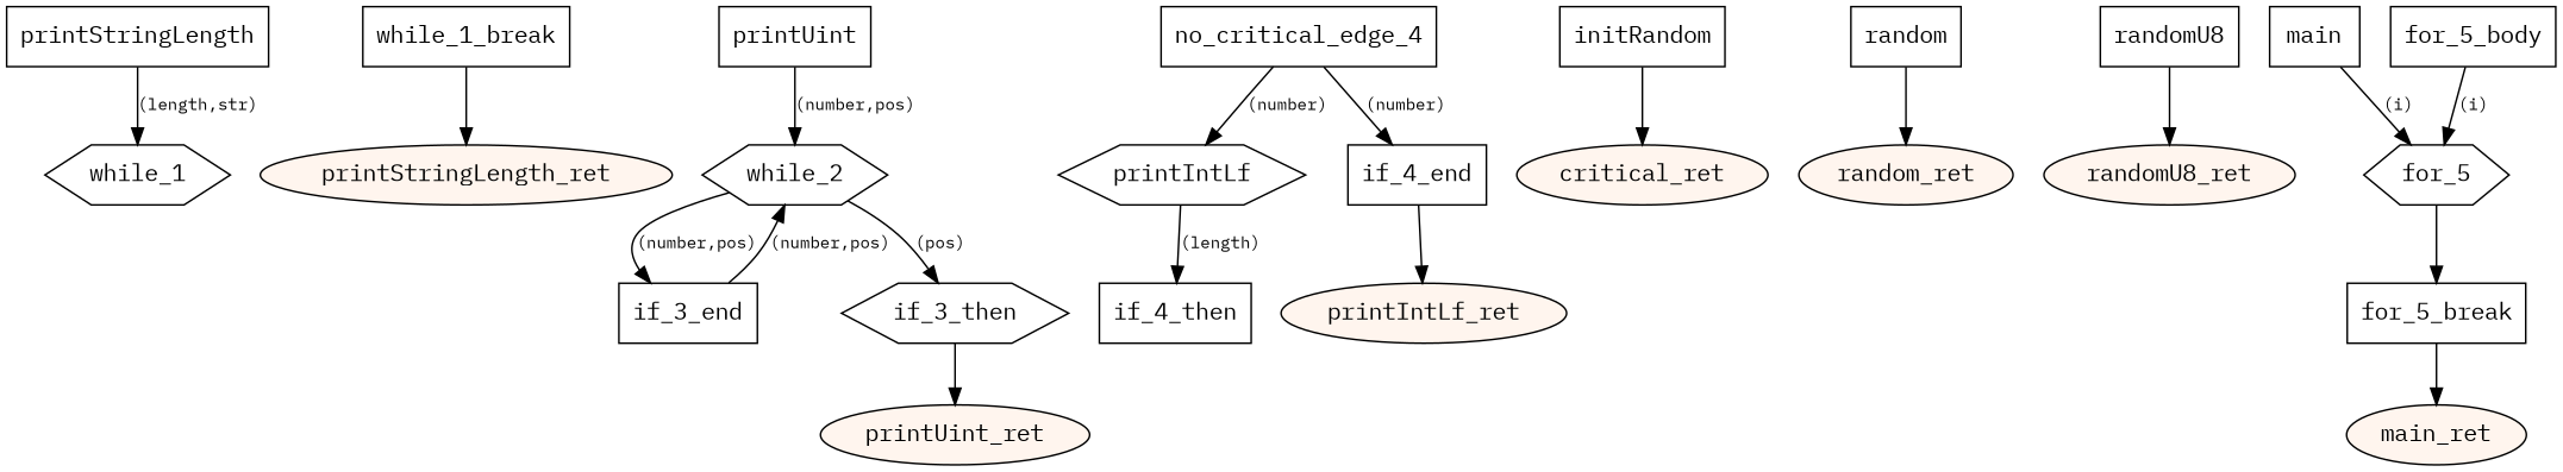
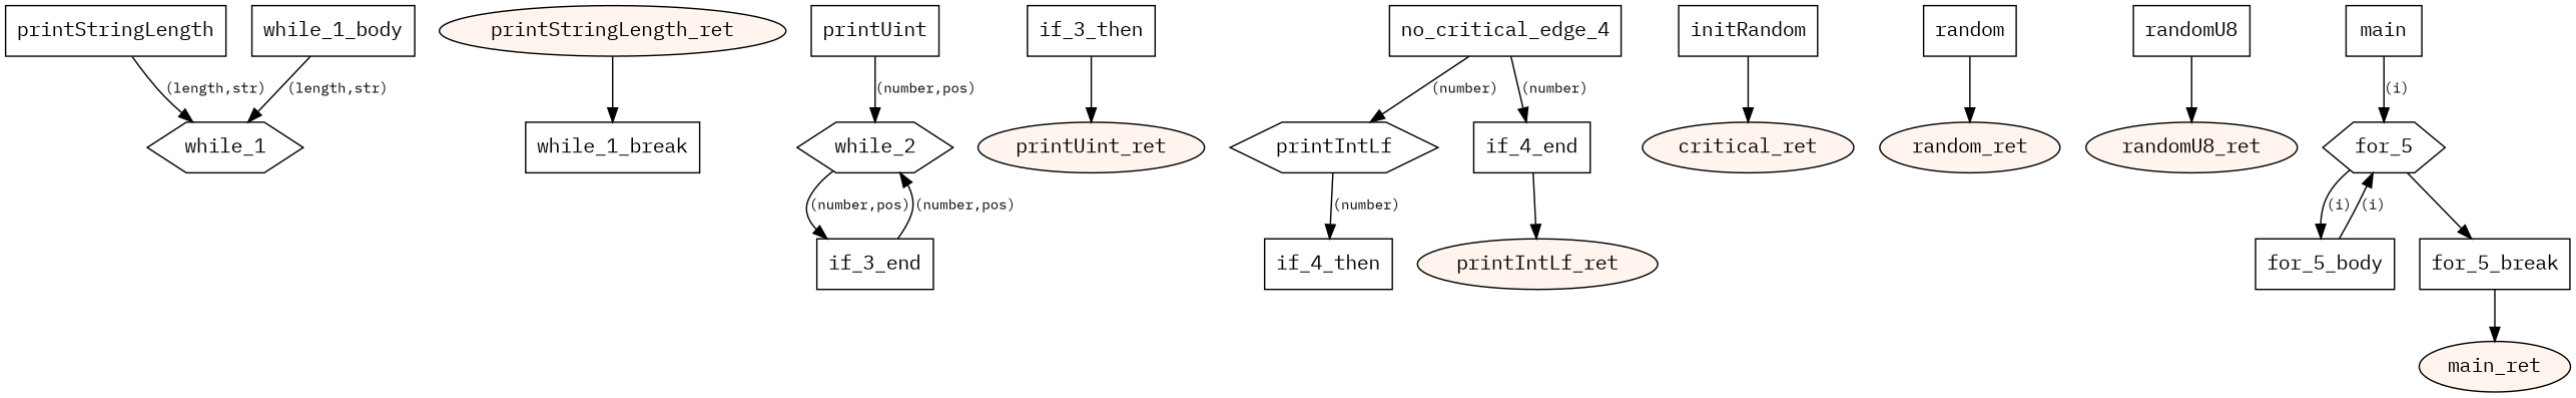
  digraph {
    fontname="IBM Plex Mono"
    node [fontname="IBM Plex Mono" shape=box]
    edge [fontname="IBM Plex Mono" fontsize="10pt"]
    n1 [label=printStringLength]
    n2 [label=while_1 shape=hexagon]
+   n3 [label=while_1_body]
    n4 [label=while_1_break]
    n5 [fillcolor="#fff5ee" label=printStringLength_ret shape=oval style=filled]
    n6 [label=printUint]
    n7 [label=while_2 shape=hexagon]
    n8 [label=if_3_end]
-   n9 [label=if_3_then shape=hexagon]
+   n9 [label=if_3_then]
    n10 [fillcolor="#fff5ee" label=printUint_ret shape=oval style=filled]
    n11 [label=printIntLf shape=hexagon]
    n12 [label=no_critical_edge_4]
    n13 [label=if_4_then]
    n14 [label=if_4_end]
    n15 [fillcolor="#fff5ee" label=printIntLf_ret shape=oval style=filled]
    n16 [label=initRandom]
    n17 [fillcolor="#fff5ee" label=critical_ret shape=oval style=filled]
    n18 [label=random]
    n19 [fillcolor="#fff5ee" label=random_ret shape=oval style=filled]
    n20 [label=randomU8]
    n21 [fillcolor="#fff5ee" label=randomU8_ret shape=oval style=filled]
    n22 [label=main]
    n23 [label=for_5 shape=hexagon]
    n24 [label=for_5_body]
    n25 [label=for_5_break]
    n26 [fillcolor="#fff5ee" label=main_ret shape=oval style=filled]
    subgraph sub_1 {
      n1
      n2
+     n3
      n4
      n5
    }
    subgraph sub_2 {
      n6
      n7
      n8
      n9
      n10
    }
    subgraph sub_3 {
      n11
      n12
      n13
      n14
      n15
    }
    subgraph sub_4 {
      n16
      n17
    }
    subgraph sub_5 {
      n18
      n19
    }
    subgraph sub_6 {
      n20
      n21
    }
    subgraph sub_7 {
      n22
      n23
      n24
      n25
      n26
    }
    n1 -> n2 [label="(length,str)"]
-   n4 -> n5
+   n3 -> n2 [label="(length,str)"]
+   n5 -> n4
    n6 -> n7 [label="(number,pos)"]
    n7 -> n8 [label="(number,pos)"]
-   n7 -> n9 [label="(pos)"]
    n8 -> n7 [label="(number,pos)"]
    n9 -> n10
-   n11 -> n13 [label="(length)"]
+   n11 -> n13 [label="(number)"]
    n12 -> n11 [label="(number)"]
    n12 -> n14 [label="(number)"]
    n14 -> n15
    n16 -> n17
    n18 -> n19
    n20 -> n21
    n22 -> n23 [label="(i)"]
+   n23 -> n24 [label="(i)"]
    n23 -> n25
    n24 -> n23 [label="(i)"]
    n25 -> n26
  }
